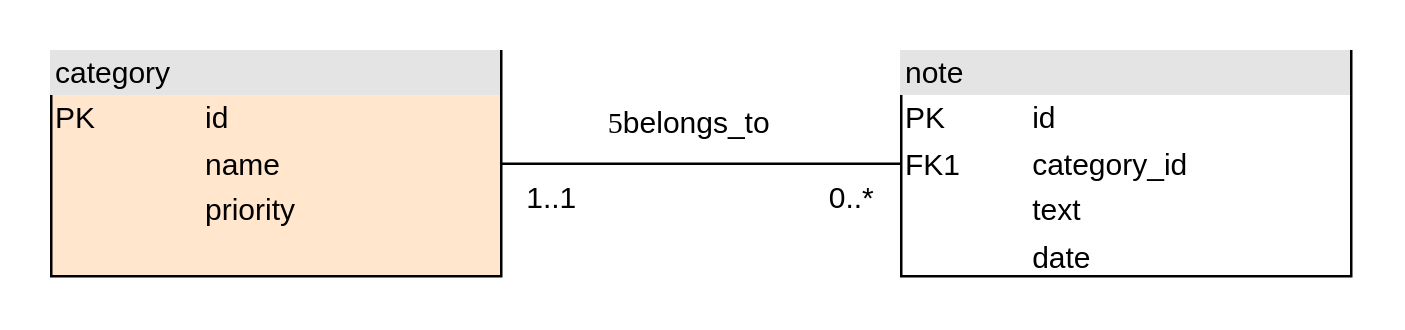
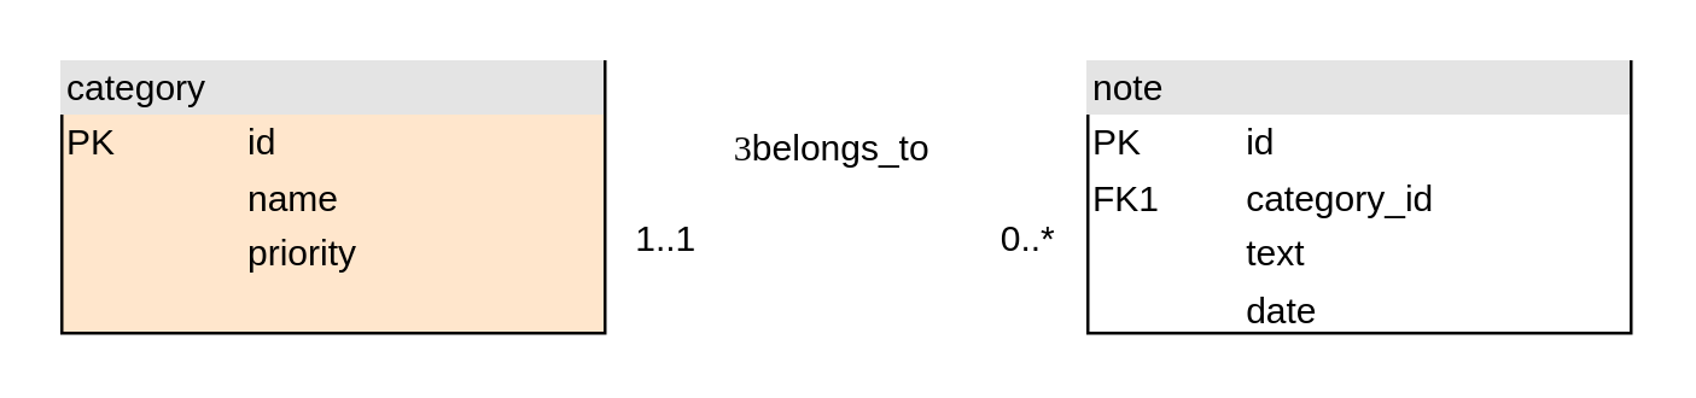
  <mxCell id="0" />
  <mxCell id="1" parent="0" />
  <mxCell id="2" value="&lt;div style=&quot;box-sizing:border-box;width:100%;background:#e4e4e4;padding:2px;&quot;&gt;note&lt;/div&gt;&lt;table style=&quot;width:100%;font-size:1em;&quot; cellpadding=&quot;2&quot; cellspacing=&quot;0&quot;&gt;&lt;tbody&gt;&lt;tr&gt;&lt;td&gt;PK&lt;/td&gt;&lt;td&gt;id&lt;/td&gt;&lt;/tr&gt;&lt;tr&gt;&lt;td&gt;FK1&lt;/td&gt;&lt;td&gt;category_id&lt;/td&gt;&lt;/tr&gt;&lt;tr&gt;&lt;td&gt;&lt;/td&gt;&lt;td&gt;text&lt;/td&gt;&lt;/tr&gt;&lt;tr&gt;&lt;td&gt;&lt;br&gt;&lt;/td&gt;&lt;td&gt;date&lt;/td&gt;&lt;/tr&gt;&lt;/tbody&gt;&lt;/table&gt;" style="verticalAlign=top;align=left;overflow=fill;html=1;whiteSpace=wrap;" vertex="1" parent="1"><mxGeometry x="360" y="20" width="180" height="90" as="geometry" /></mxCell>
- <mxCell id="3" style="edgeStyle=orthogonalEdgeStyle;rounded=0;orthogonalLoop=1;jettySize=auto;html=1;entryX=0;entryY=0.5;entryDx=0;entryDy=0;endArrow=none;endFill=0;" edge="1" parent="1" source="4" target="2"><mxGeometry relative="1" as="geometry" /></mxCell>
  <mxCell id="4" value="&lt;div style=&quot;box-sizing:border-box;width:100%;background:#e4e4e4;padding:2px;&quot;&gt;category&lt;/div&gt;&lt;table style=&quot;width:100%;font-size:1em;&quot; cellpadding=&quot;2&quot; cellspacing=&quot;0&quot;&gt;&lt;tbody&gt;&lt;tr&gt;&lt;td&gt;PK&lt;/td&gt;&lt;td&gt;id&lt;/td&gt;&lt;/tr&gt;&lt;tr&gt;&lt;td&gt;&lt;br&gt;&lt;/td&gt;&lt;td&gt;name&lt;/td&gt;&lt;/tr&gt;&lt;tr&gt;&lt;td&gt;&lt;/td&gt;&lt;td&gt;priority&lt;/td&gt;&lt;/tr&gt;&lt;/tbody&gt;&lt;/table&gt;" style="verticalAlign=top;align=left;overflow=fill;html=1;whiteSpace=wrap;fillColor=#ffe6cc;" vertex="1" parent="1"><mxGeometry x="20" y="20" width="180" height="90" as="geometry" /></mxCell>
  <mxCell id="5" value="1..1" style="text;html=1;align=center;verticalAlign=middle;resizable=0;points=[];autosize=1;strokeColor=none;fillColor=none;" vertex="1" parent="1"><mxGeometry x="200" y="64" width="40" height="30" as="geometry" /></mxCell>
  <mxCell id="6" value="0..*" style="text;html=1;align=center;verticalAlign=middle;resizable=0;points=[];autosize=1;strokeColor=none;fillColor=none;" vertex="1" parent="1"><mxGeometry x="320" y="64" width="40" height="30" as="geometry" /></mxCell>
- <mxCell id="7" value="&lt;font face=&quot;webdings&quot;&gt;5&lt;/font&gt;belongs_to" style="text;html=1;align=center;verticalAlign=middle;resizable=0;points=[];autosize=1;strokeColor=none;fillColor=none;" vertex="1" parent="1"><mxGeometry x="230" y="34" width="90" height="30" as="geometry" /></mxCell>
+ <mxCell id="7" value="&lt;font face=&quot;webdings&quot;&gt;3&lt;/font&gt;belongs_to" style="text;html=1;align=center;verticalAlign=middle;resizable=0;points=[];autosize=1;strokeColor=none;fillColor=none;" vertex="1" parent="1"><mxGeometry x="230" y="34" width="90" height="30" as="geometry" /></mxCell>
